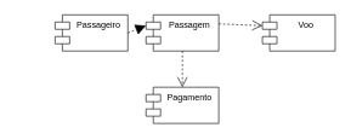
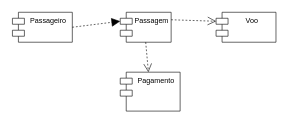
  <mxCell id="0" />
  <mxCell id="1" parent="0" />
- <mxCell id="2" value="Passageiro" style="shape=module;align=left;spacingLeft=20;align=center;verticalAlign=top;whiteSpace=wrap;html=1;" vertex="1" parent="1"><mxGeometry x="75" y="20" width="100" height="50" as="geometry" /></mxCell>
+ <mxCell id="2" value="Passageiro" style="shape=module;align=left;spacingLeft=20;align=center;verticalAlign=top;whiteSpace=wrap;html=1;" vertex="1" parent="1"><mxGeometry x="20" y="20" width="100" height="50" as="geometry" /></mxCell>
  <mxCell id="3" value="Voo" style="shape=module;align=left;spacingLeft=20;align=center;verticalAlign=top;whiteSpace=wrap;html=1;" vertex="1" parent="1"><mxGeometry x="360" y="20" width="100" height="50" as="geometry" /></mxCell>
- <mxCell id="4" value="Pagamento" style="shape=module;align=left;spacingLeft=20;align=center;verticalAlign=top;whiteSpace=wrap;html=1;" vertex="1" parent="1"><mxGeometry x="200" y="120" width="100" height="50" as="geometry" /></mxCell>
- <mxCell id="5" value="Passagem&lt;div&gt;&lt;br&gt;&lt;/div&gt;" style="shape=module;align=left;spacingLeft=20;align=center;verticalAlign=top;whiteSpace=wrap;html=1;" vertex="1" parent="1"><mxGeometry x="200" y="20" width="100" height="50" as="geometry" /></mxCell>
+ <mxCell id="4" value="Pagamento" style="shape=module;align=left;spacingLeft=20;align=center;verticalAlign=top;whiteSpace=wrap;html=1;" vertex="1" parent="1"><mxGeometry x="200" y="120" width="100" height="65" as="geometry" /></mxCell>
+ <mxCell id="5" value="Passagem&lt;div&gt;&lt;br&gt;&lt;/div&gt;" style="shape=module;align=left;spacingLeft=20;align=center;verticalAlign=top;whiteSpace=wrap;html=1;" vertex="1" parent="1"><mxGeometry x="200" y="20" width="85" height="50" as="geometry" /></mxCell>
  <mxCell id="6" value="" style="endArrow=block;endSize=12;dashed=1;html=1;rounded=0;exitX=1;exitY=0.5;exitDx=0;exitDy=0;entryX=0;entryY=0;entryDx=0;entryDy=15;entryPerimeter=0;" edge="1" parent="1" source="2" target="5"><mxGeometry x="0.123" y="40" width="160" relative="1" as="geometry"><mxPoint x="120" y="100" as="sourcePoint" /><mxPoint x="280" y="100" as="targetPoint" /><mxPoint as="offset" /></mxGeometry></mxCell>
  <mxCell id="7" value="" style="endArrow=open;endSize=12;dashed=1;html=1;rounded=0;exitX=1;exitY=0.25;exitDx=0;exitDy=0;entryX=0;entryY=0;entryDx=0;entryDy=15;entryPerimeter=0;" edge="1" parent="1" source="5" target="3"><mxGeometry x="0.123" y="40" width="160" relative="1" as="geometry"><mxPoint x="130" y="55" as="sourcePoint" /><mxPoint x="210" y="45" as="targetPoint" /><mxPoint as="offset" /></mxGeometry></mxCell>
  <mxCell id="8" value="" style="endArrow=open;endSize=12;dashed=1;html=1;rounded=0;exitX=0.5;exitY=1;exitDx=0;exitDy=0;" edge="1" parent="1" source="5" target="4"><mxGeometry x="0.123" y="40" width="160" relative="1" as="geometry"><mxPoint x="140" y="65" as="sourcePoint" /><mxPoint x="220" y="55" as="targetPoint" /><mxPoint as="offset" /></mxGeometry></mxCell>
